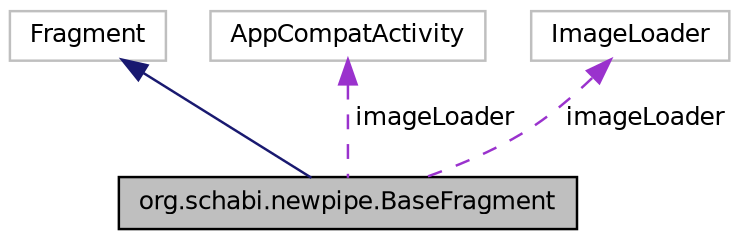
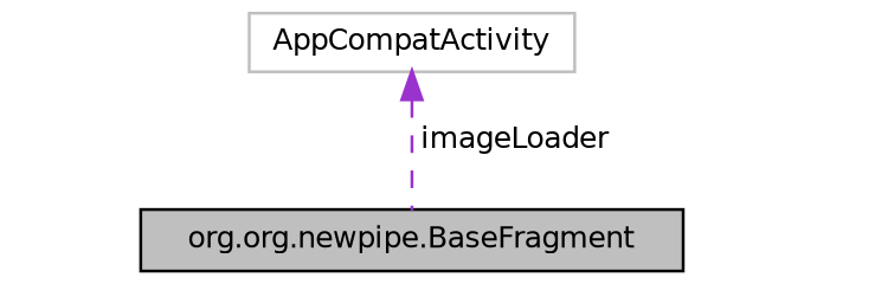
  digraph {
    node [color=grey75 fillcolor=white fontname=Helvetica fontsize=10 shape=record style=filled]
    edge [color=darkorchid3 dir=back fontname=Helvetica fontsize=10 labelfontname=Helvetica labelfontsize=10 style=dashed]
-   n1 [color=black fillcolor=grey75 fontcolor=black height=0.2 label="org.schabi.newpipe.BaseFragment" width=0.4]
-   n2 [height=0.2 label=Fragment width=0.4]
+   n1 [color=black fillcolor=grey75 fontcolor=black height=0.2 label="org.org.newpipe.BaseFragment" width=0.4]
    n3 [height=0.2 label=AppCompatActivity width=0.4]
-   n4 [height=0.2 label=ImageLoader width=0.4]
-   n2 -> n1 [color=midnightblue style=solid]
    n3 -> n1 [label=" imageLoader"]
-   n4 -> n1 [label=" imageLoader"]
  }
